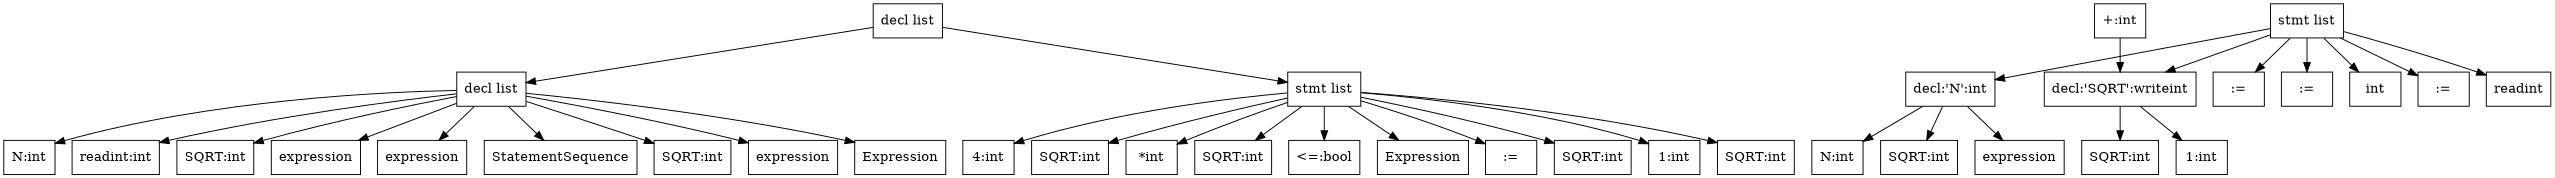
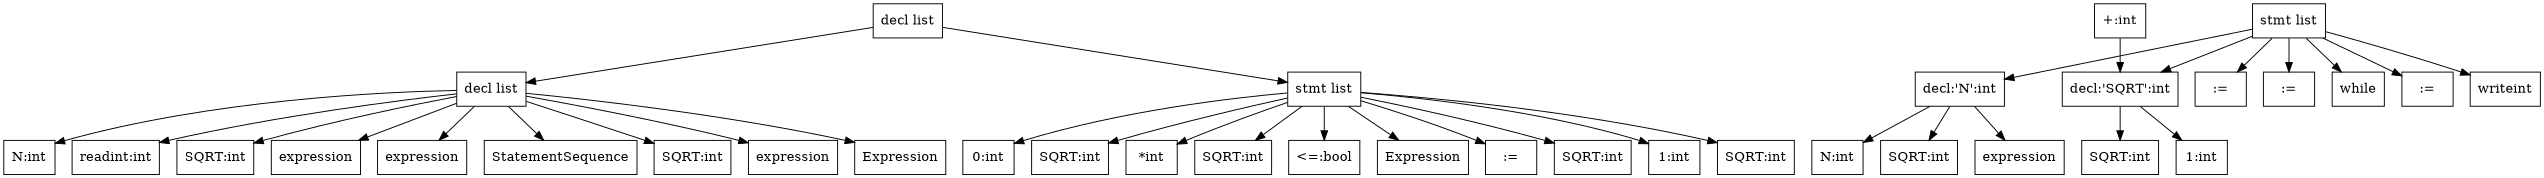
  digraph {
    ordering=out
    node [fillcolor=white shape=box style=filled]
    n1 [label="decl list"]
    n2 [label="decl list"]
    n3 [label="stmt list"]
    n4 [label="stmt list"]
    n5 [label="decl:'N':int"]
-   n6 [label="decl:'SQRT':writeint"]
+   n6 [label="decl:'SQRT':int"]
    n7 [label=":="]
    n8 [label=":="]
-   n9 [label=int]
+   n9 [label=while]
    n10 [label=":="]
-   n11 [label=readint]
+   n11 [label=writeint]
    n12 [label="N:int"]
    n13 [label="readint:int"]
    n14 [label="SQRT:int"]
    n15 [label=expression]
    n16 [label=expression]
    n17 [label=StatementSequence]
    n18 [label="SQRT:int"]
    n19 [label=expression]
    n20 [label=Expression]
-   n21 [label="4:int"]
+   n21 [label="0:int"]
    n22 [label="SQRT:int"]
    n23 [label="*int"]
    n24 [label="SQRT:int"]
    n25 [label="<=:bool"]
    n26 [label=Expression]
    n27 [label=":="]
    n28 [label="SQRT:int"]
    n29 [label="1:int"]
    n30 [label="SQRT:int"]
    n31 [label="N:int"]
    n32 [label="SQRT:int"]
    n33 [label=expression]
    n34 [label="SQRT:int"]
    n35 [label="1:int"]
    n36 [label="+:int"]
    n1 -> n2
    n1 -> n3
    n2 -> n12
    n2 -> n13
    n2 -> n14
    n2 -> n15
    n2 -> n16
    n2 -> n17
    n2 -> n18
    n2 -> n19
    n2 -> n20
    n3 -> n21
    n3 -> n22
    n3 -> n23
    n3 -> n24
    n3 -> n25
    n3 -> n26
    n3 -> n27
    n3 -> n28
    n3 -> n29
    n3 -> n30
    n4 -> n5
    n4 -> n6
    n4 -> n7
    n4 -> n8
    n4 -> n9
    n4 -> n10
    n4 -> n11
    n5 -> n31
    n5 -> n32
    n5 -> n33
    n6 -> n34
    n6 -> n35
    n36 -> n6
  }
